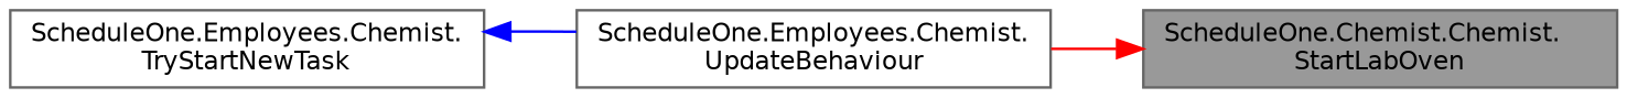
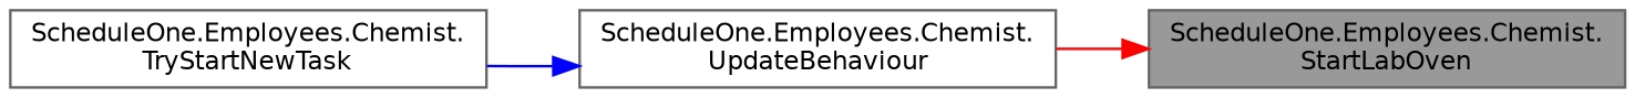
  digraph {
    rankdir=RL
    node [color=grey40 fillcolor=white fontname=Helvetica fontsize=10 shape=box style=filled]
    edge [dir=back fontname=Helvetica fontsize=10 labelfontname=Helvetica labelfontsize=10 style=solid]
-   n1 [color=gray40 fillcolor=grey60 fontcolor=black height=0.2 label="ScheduleOne.Chemist.Chemist.\lStartLabOven" width=0.4]
+   n1 [color=gray40 fillcolor=grey60 fontcolor=black height=0.2 label="ScheduleOne.Employees.Chemist.\lStartLabOven" width=0.4]
    n2 [height=0.2 label="ScheduleOne.Employees.Chemist.\lUpdateBehaviour" width=0.4]
    n3 [height=0.2 label="ScheduleOne.Employees.Chemist.\lTryStartNewTask" width=0.4]
    n1 -> n2 [color=red]
-   n3 -> n2 [color=blue]
+   n2 -> n3 [color=blue]
  }
